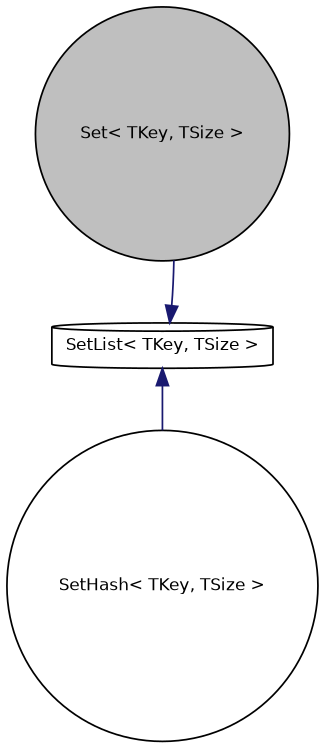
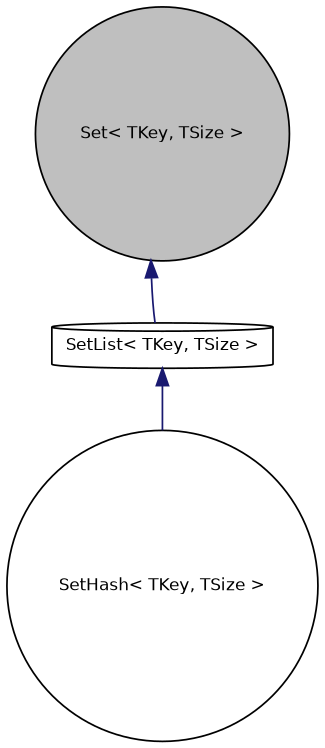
  digraph {
    node [color=black fillcolor=white fontname=Helvetica fontsize=10 shape=circle style=filled]
    edge [color=midnightblue dir=back fontname=Helvetica fontsize=10 labelfontname=Helvetica labelfontsize=10 style=solid]
    n1 [fillcolor=grey75 fontcolor=black height=0.2 label="Set\< TKey, TSize \>" width=0.4]
    n2 [height=0.2 label="SetList\< TKey, TSize \>" shape=cylinder width=0.4]
    n3 [height=0.2 label="SetHash\< TKey, TSize \>" width=0.4]
-   n2 -> n1
+   n1 -> n2
    n2 -> n3
  }
